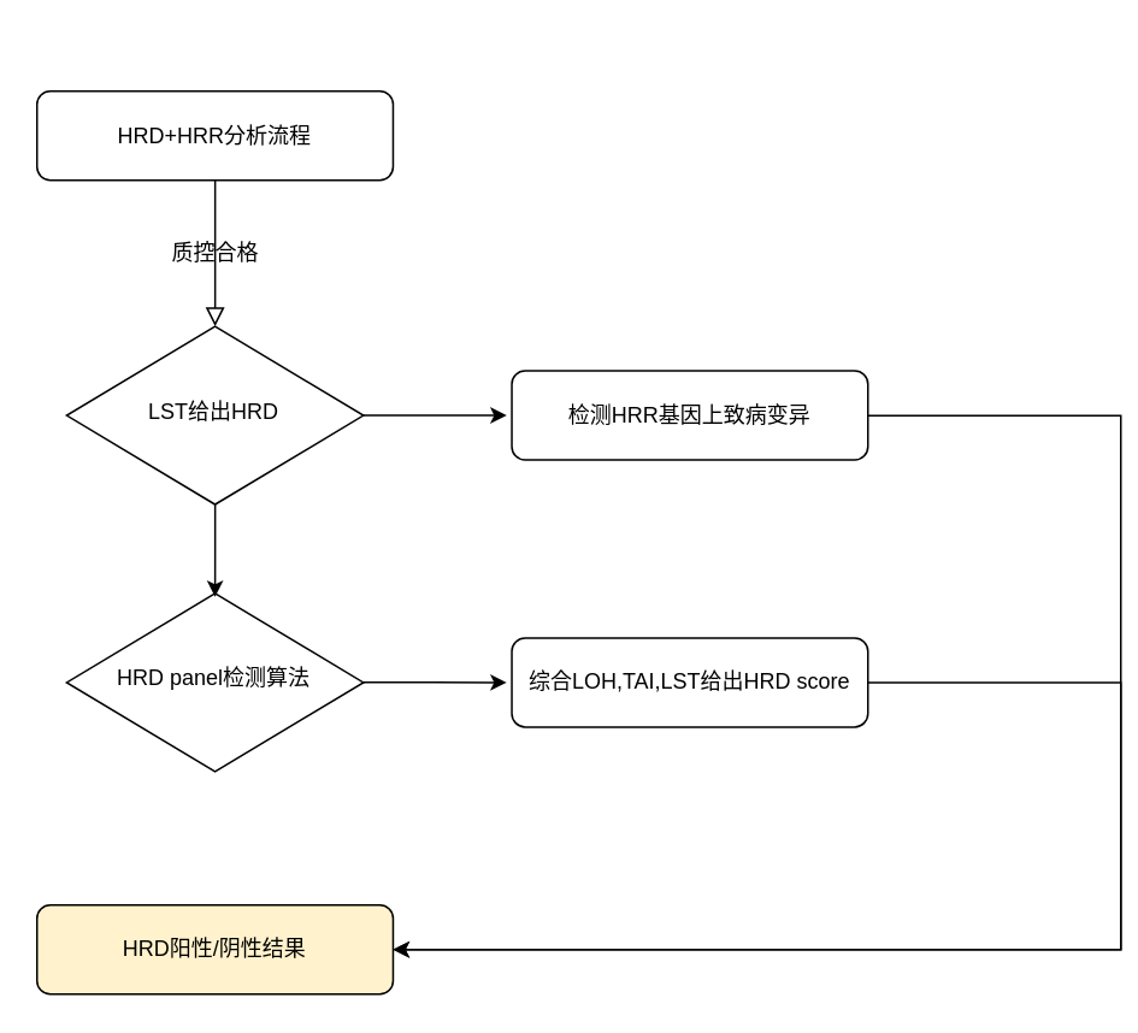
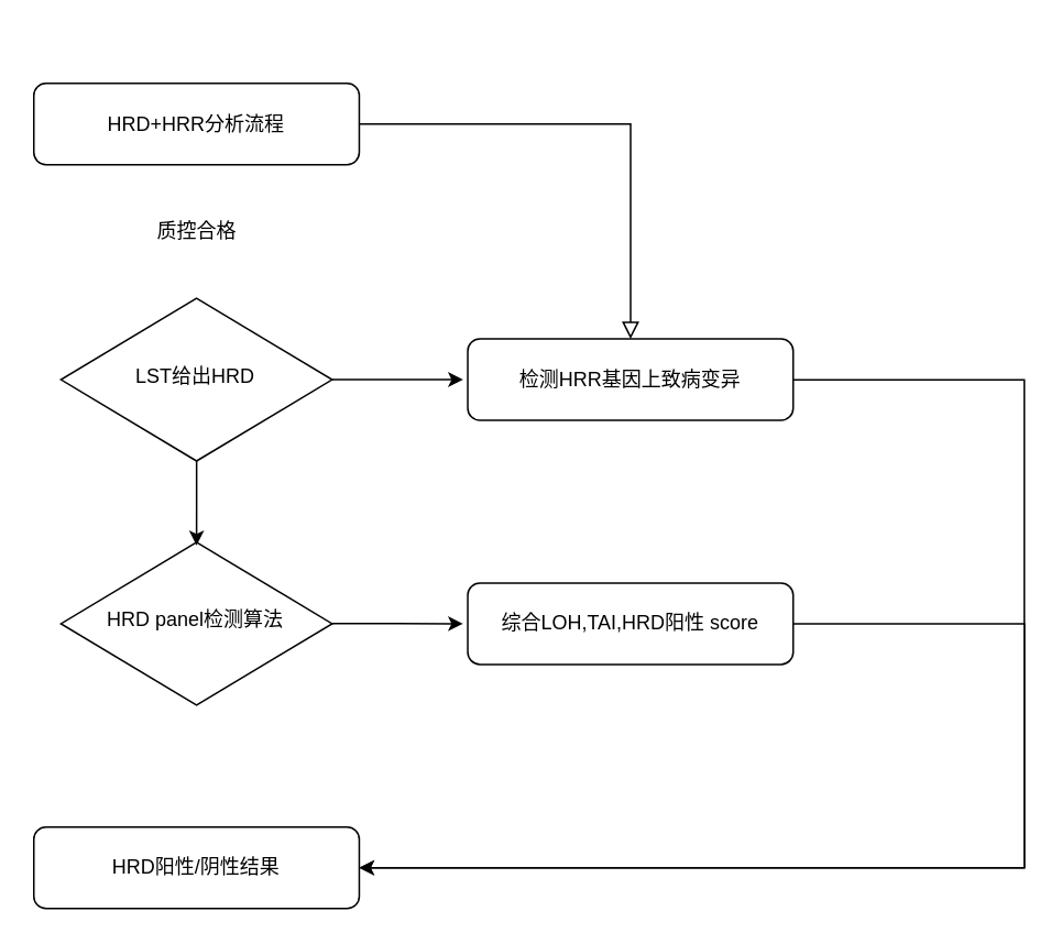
  <mxCell id="0" />
  <mxCell id="1" parent="0" />
  <mxCell id="2" value="" style="group" vertex="1" connectable="0" parent="1"><mxGeometry x="20" y="20" width="460" height="530" as="geometry" /></mxCell>
  <mxCell id="3" value="HRD+HRR分析流程" style="rounded=1;whiteSpace=wrap;html=1;fontSize=12;glass=0;strokeWidth=1;shadow=0;" parent="2" vertex="1"><mxGeometry y="30" width="197.143" height="49.302" as="geometry" /></mxCell>
  <mxCell id="4" value="LST给出HRD" style="rhombus;whiteSpace=wrap;html=1;shadow=0;fontFamily=Helvetica;fontSize=12;align=center;strokeWidth=1;spacing=6;spacingTop=-4;" parent="2" vertex="1"><mxGeometry x="16.429" y="160.233" width="164.286" height="98.605" as="geometry" /></mxCell>
- <mxCell id="5" value="" style="rounded=0;html=1;jettySize=auto;orthogonalLoop=1;fontSize=11;endArrow=block;endFill=0;endSize=8;strokeWidth=1;shadow=0;labelBackgroundColor=none;edgeStyle=orthogonalEdgeStyle;" parent="2" source="3" target="4" edge="1"><mxGeometry relative="1" as="geometry" /></mxCell>
+ <mxCell id="5" value="" style="rounded=0;html=1;jettySize=auto;orthogonalLoop=1;fontSize=11;endArrow=block;endFill=0;endSize=8;strokeWidth=1;shadow=0;labelBackgroundColor=none;edgeStyle=orthogonalEdgeStyle;" parent="2" source="3" target="7" edge="1"><mxGeometry relative="1" as="geometry" /></mxCell>
  <mxCell id="6" style="edgeStyle=orthogonalEdgeStyle;rounded=0;orthogonalLoop=1;jettySize=auto;html=1;entryX=1;entryY=0.5;entryDx=0;entryDy=0;" edge="1" parent="2" source="7" target="9"><mxGeometry relative="1" as="geometry"><Array as="points"><mxPoint x="600" y="210" /><mxPoint x="600" y="505" /></Array></mxGeometry></mxCell>
  <mxCell id="7" value="检测HRR基因上致病变异" style="rounded=1;whiteSpace=wrap;html=1;fontSize=12;glass=0;strokeWidth=1;shadow=0;" parent="2" vertex="1"><mxGeometry x="262.857" y="184.884" width="197.143" height="49.302" as="geometry" /></mxCell>
  <mxCell id="8" value="HRD panel检测算法" style="rhombus;whiteSpace=wrap;html=1;shadow=0;fontFamily=Helvetica;fontSize=12;align=center;strokeWidth=1;spacing=6;spacingTop=-4;" parent="2" vertex="1"><mxGeometry x="16.429" y="308.14" width="164.286" height="98.605" as="geometry" /></mxCell>
- <mxCell id="9" value="HRD阳性/阴性结果" style="rounded=1;whiteSpace=wrap;html=1;fontSize=12;glass=0;strokeWidth=1;shadow=0;fillColor=#fff2cc;" parent="2" vertex="1"><mxGeometry y="480.698" width="197.143" height="49.302" as="geometry" /></mxCell>
+ <mxCell id="9" value="HRD阳性/阴性结果" style="rounded=1;whiteSpace=wrap;html=1;fontSize=12;glass=0;strokeWidth=1;shadow=0;" parent="2" vertex="1"><mxGeometry y="480.698" width="197.143" height="49.302" as="geometry" /></mxCell>
  <mxCell id="10" style="edgeStyle=orthogonalEdgeStyle;rounded=0;orthogonalLoop=1;jettySize=auto;html=1;entryX=1;entryY=0.5;entryDx=0;entryDy=0;" edge="1" parent="2" source="11" target="9"><mxGeometry relative="1" as="geometry"><Array as="points"><mxPoint x="600" y="358" /><mxPoint x="600" y="505" /></Array></mxGeometry></mxCell>
- <mxCell id="11" value="综合LOH,TAI,LST给出HRD score" style="rounded=1;whiteSpace=wrap;html=1;fontSize=12;glass=0;strokeWidth=1;shadow=0;" parent="2" vertex="1"><mxGeometry x="262.857" y="332.791" width="197.143" height="49.302" as="geometry" /></mxCell>
+ <mxCell id="11" value="综合LOH,TAI,HRD阳性 score" style="rounded=1;whiteSpace=wrap;html=1;fontSize=12;glass=0;strokeWidth=1;shadow=0;" parent="2" vertex="1"><mxGeometry x="262.857" y="332.791" width="197.143" height="49.302" as="geometry" /></mxCell>
  <mxCell id="12" value="质控合格" style="text;html=1;strokeColor=none;fillColor=none;align=center;verticalAlign=middle;whiteSpace=wrap;rounded=0;" vertex="1" parent="2"><mxGeometry x="38.57" y="100" width="120" height="40" as="geometry" /></mxCell>
  <mxCell id="13" style="edgeStyle=orthogonalEdgeStyle;rounded=0;orthogonalLoop=1;jettySize=auto;html=1;" edge="1" parent="1" source="4"><mxGeometry relative="1" as="geometry"><mxPoint x="280" y="229.535" as="targetPoint" /></mxGeometry></mxCell>
  <mxCell id="14" style="edgeStyle=orthogonalEdgeStyle;rounded=0;orthogonalLoop=1;jettySize=auto;html=1;" edge="1" parent="1" source="4"><mxGeometry relative="1" as="geometry"><mxPoint x="118.571" y="330" as="targetPoint" /></mxGeometry></mxCell>
  <mxCell id="15" style="edgeStyle=orthogonalEdgeStyle;rounded=0;orthogonalLoop=1;jettySize=auto;html=1;" edge="1" parent="1" source="8"><mxGeometry relative="1" as="geometry"><mxPoint x="280" y="377.442" as="targetPoint" /></mxGeometry></mxCell>
